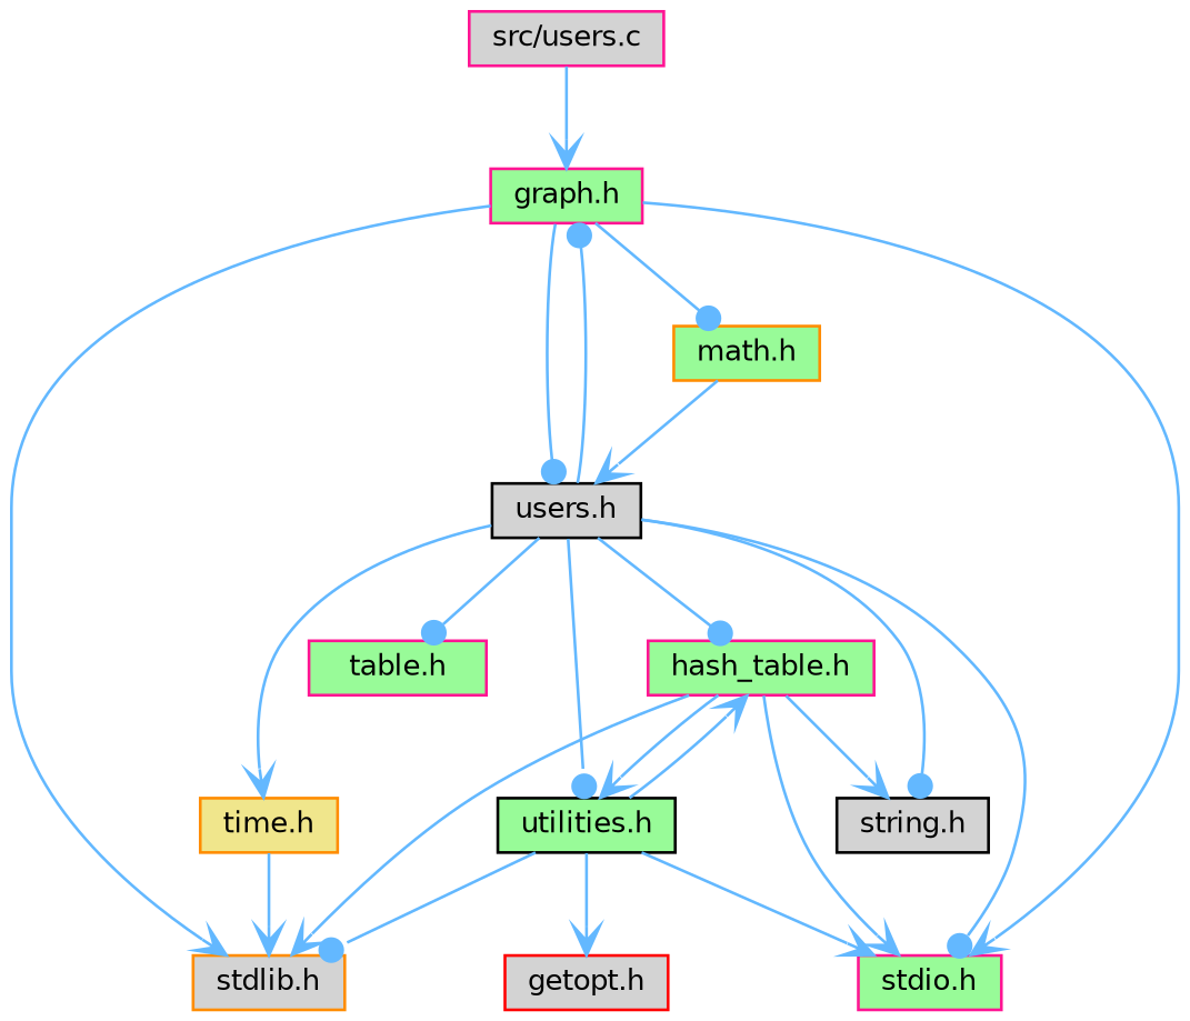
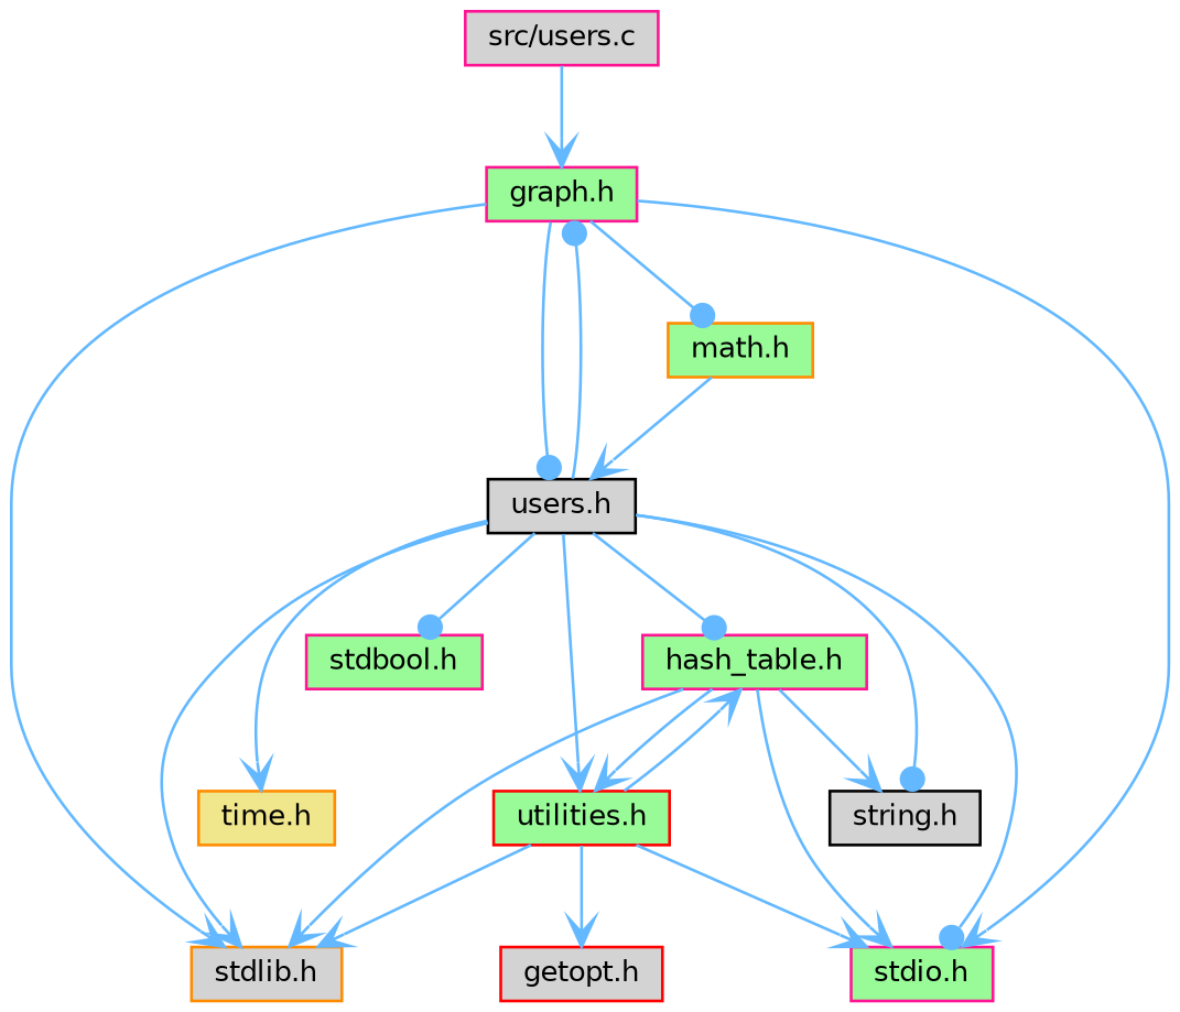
  digraph {
    node [color=deeppink fillcolor=palegreen fontname=Helvetica fontsize=10 shape=box style=filled]
    edge [arrowhead=vee color=steelblue1 fontname=Helvetica fontsize=10 labelfontname=Helvetica labelfontsize=10 style=solid]
    n1 [fillcolor=lightgrey fontcolor=black height=0.2 label="src/users.c" width=0.4]
    n2 [height=0.2 label="graph.h" width=0.4]
    n3 [color=black fillcolor=lightgrey height=0.2 label="users.h" width=0.4]
    n4 [color=darkorange fillcolor=khaki height=0.2 label="time.h" width=0.4]
    n5 [height=0.2 label="stdio.h" width=0.4]
    n6 [color=darkorange fillcolor=lightgrey height=0.2 label="stdlib.h" width=0.4]
    n7 [color=black fillcolor=lightgrey height=0.2 label="string.h" width=0.4]
-   n8 [height=0.2 label="table.h" width=0.4]
-   n9 [color=black height=0.2 label="utilities.h" width=0.4]
+   n8 [height=0.2 label="stdbool.h" width=0.4]
+   n9 [color=red height=0.2 label="utilities.h" width=0.4]
    n10 [height=0.2 label="hash_table.h" width=0.4]
    n11 [color=darkorange height=0.2 label="math.h" width=0.4]
    n12 [color=red fillcolor=lightgrey height=0.2 label="getopt.h" width=0.4]
    n1 -> n2
    n2 -> n3 [arrowhead=dot]
    n2 -> n5
    n2 -> n6
    n2 -> n11 [arrowhead=dot]
    n3 -> n2 [arrowhead=dot]
    n3 -> n4
    n3 -> n5 [arrowhead=dot]
-   n4 -> n6
+   n3 -> n6
    n3 -> n7 [arrowhead=dot]
    n3 -> n8 [arrowhead=dot]
-   n3 -> n9 [arrowhead=dot]
+   n3 -> n9
    n3 -> n10 [arrowhead=dot]
    n9 -> n5
-   n9 -> n6 [arrowhead=dot]
+   n9 -> n6
    n9 -> n10
    n9 -> n12
    n10 -> n5
    n10 -> n6
    n10 -> n7
    n10 -> n9
    n11 -> n3
  }
